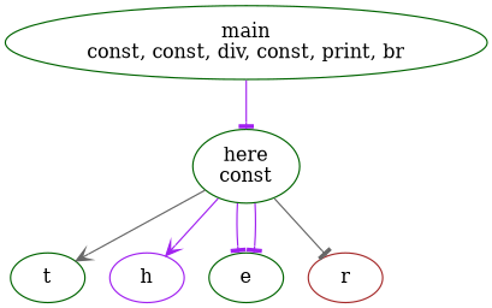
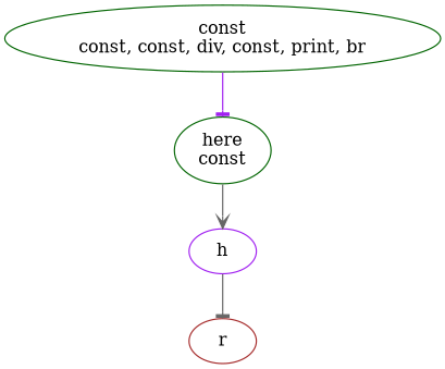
  digraph {
    node [color=darkgreen]
    edge [arrowhead=tee color=purple]
-   n1 [label="main\nconst, const, div, const, print, br"]
+   n1 [label="const\nconst, const, div, const, print, br"]
    n2 [label="here\nconst"]
-   t
    h [color=purple]
-   e
    r [color=brown]
    n1 -> n2
-   n2 -> t [arrowhead=vee color=gray40]
-   n2 -> h [arrowhead=vee]
-   n2 -> e
-   n2 -> e
-   n2 -> r [color=gray40]
+   n2 -> h [arrowhead=vee color=gray40]
+   h -> r [color=gray40]
  }
